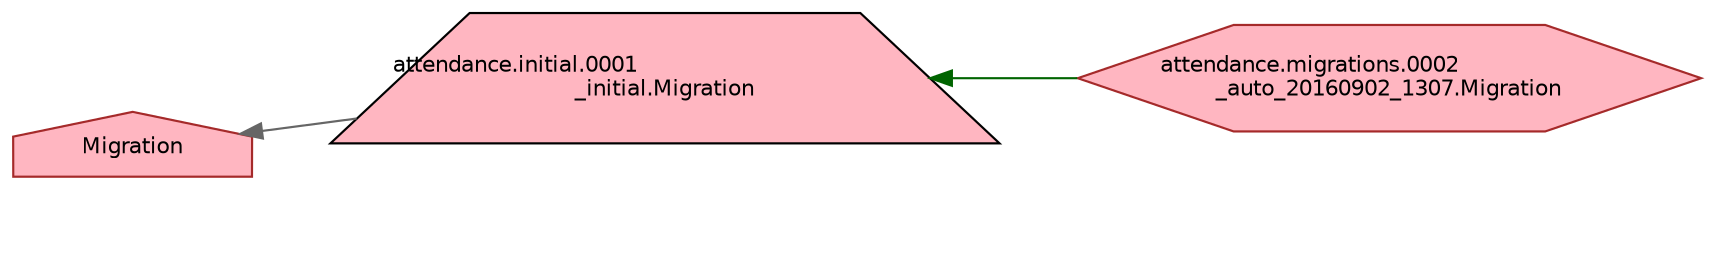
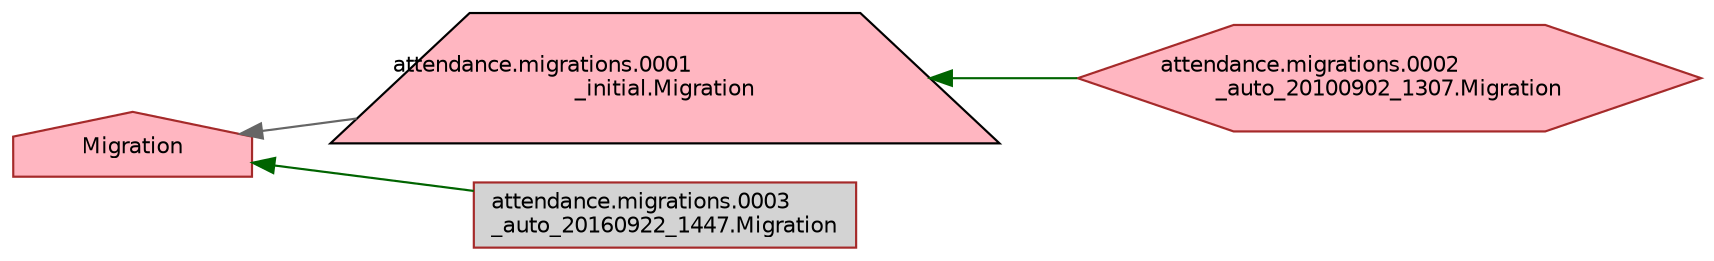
  digraph {
    rankdir=LR
    node [color=brown fillcolor=lightpink fontname=Helvetica fontsize=10 style=filled]
    edge [color=darkgreen dir=back fontname=Helvetica fontsize=10 labelfontname=Helvetica labelfontsize=10 style=solid]
    n1 [height=0.2 label=Migration shape=house width=0.4]
-   n2 [color=black height=0.2 label="attendance.initial.0001\l_initial.Migration" shape=trapezium width=0.4]
-   n4 [height=0.2 label="attendance.migrations.0002\l_auto_20160902_1307.Migration" shape=hexagon width=0.4]
+   n2 [color=black height=0.2 label="attendance.migrations.0001\l_initial.Migration" shape=trapezium width=0.4]
+   n3 [fillcolor=lightgrey height=0.2 label="attendance.migrations.0003\l_auto_20160922_1447.Migration" shape=box width=0.4]
+   n4 [height=0.2 label="attendance.migrations.0002\l_auto_20100902_1307.Migration" shape=hexagon width=0.4]
    n1 -> n2 [color=gray40]
+   n1 -> n3
    n2 -> n4
  }
